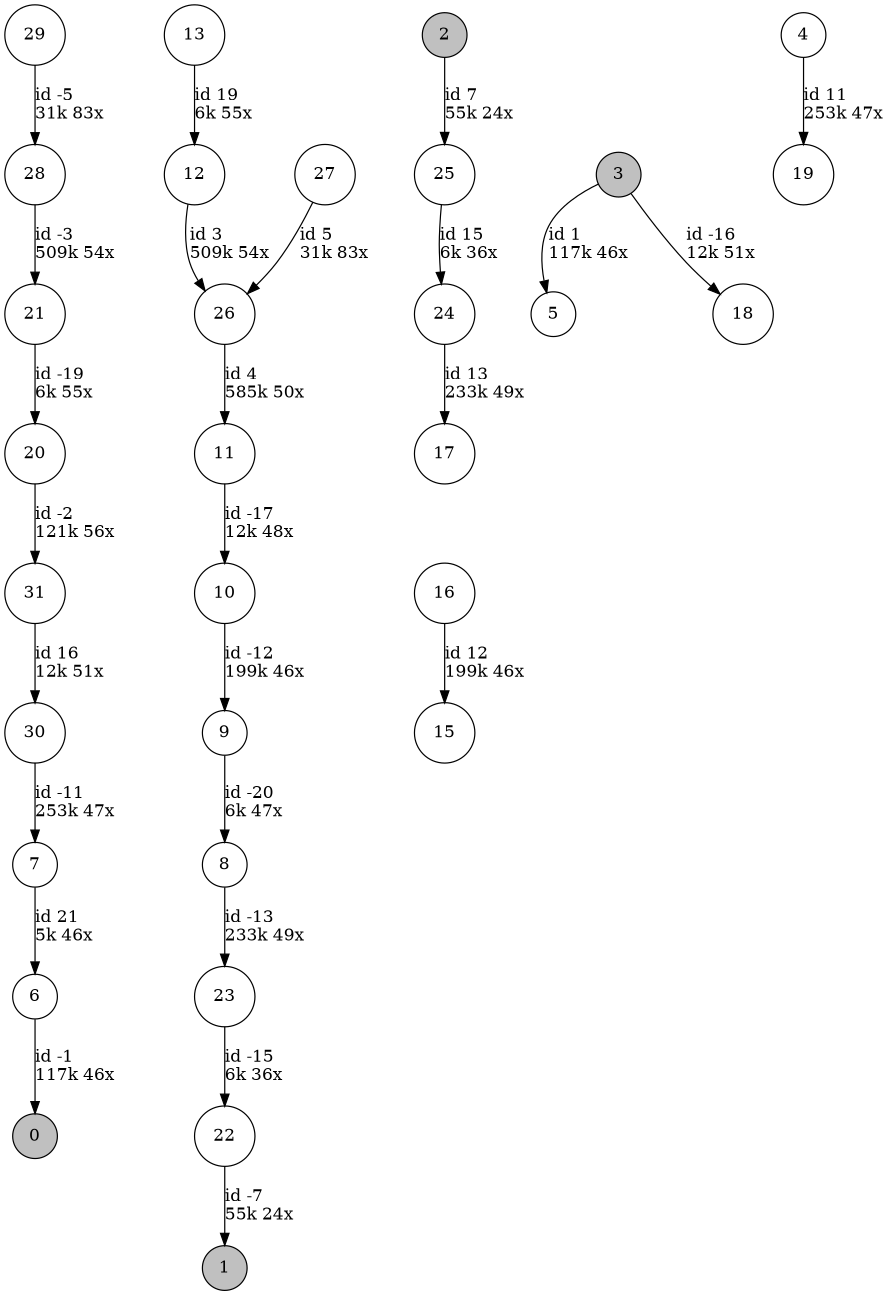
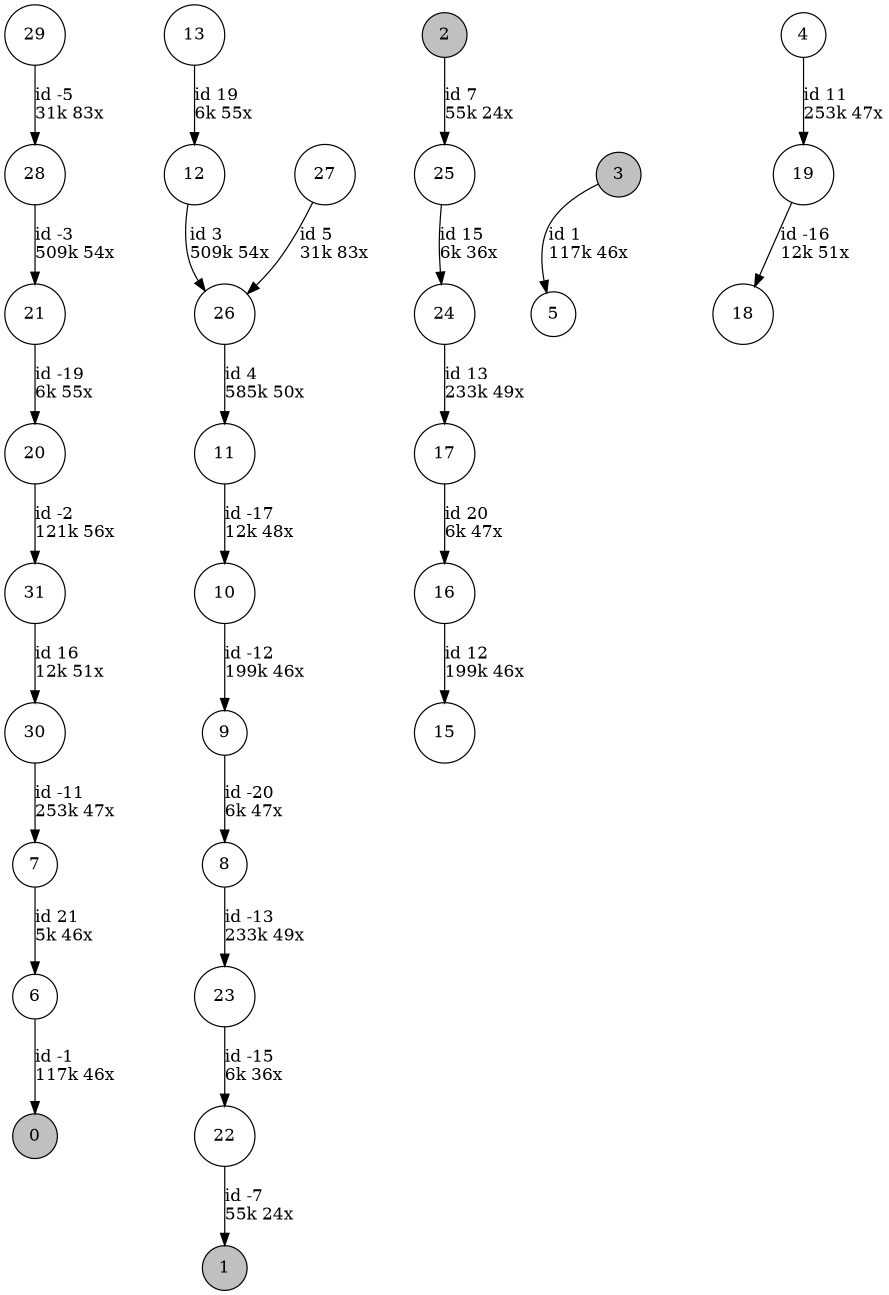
  digraph {
    nodesep=0.5
    node [shape=circle]
    edge [color=black]
    0 [fillcolor=grey height=0.3 style=filled]
    1 [fillcolor=grey height=0.3 style=filled]
    2 [fillcolor=grey height=0.3 style=filled]
    25 [height=0.3]
    24 [height=0.3]
    3 [fillcolor=grey height=0.3 style=filled]
    5 [height=0.3]
    4 [height=0.3]
    19 [height=0.3]
    18 [height=0.3]
    7 [height=0.3]
    6 [height=0.3]
    9 [height=0.3]
    8 [height=0.3]
    23 [height=0.3]
    22 [height=0.3]
    11 [height=0.3]
    10 [height=0.3]
    13 [height=0.3]
    12 [height=0.3]
    26 [height=0.3]
    27 [height=0.3]
    15 [height=0.3]
    29 [height=0.3]
    28 [height=0.3]
    17 [height=0.3]
    16 [height=0.3]
    21 [height=0.3]
    20 [height=0.3]
    31 [height=0.3]
    30 [height=0.3]
    2 -> 25 [label="id 7\l55k 24x"]
    25 -> 24 [label="id 15\l6k 36x"]
    24 -> 17 [label="id 13\l233k 49x"]
    3 -> 5 [label="id 1\l117k 46x"]
    4 -> 19 [label="id 11\l253k 47x"]
-   3 -> 18 [label="id -16\l12k 51x"]
+   19 -> 18 [label="id -16\l12k 51x"]
    7 -> 6 [label="id 21\l5k 46x"]
    6 -> 0 [label="id -1\l117k 46x"]
    9 -> 8 [label="id -20\l6k 47x"]
    8 -> 23 [label="id -13\l233k 49x"]
    23 -> 22 [label="id -15\l6k 36x"]
    22 -> 1 [label="id -7\l55k 24x"]
    11 -> 10 [label="id -17\l12k 48x"]
    10 -> 9 [label="id -12\l199k 46x"]
    13 -> 12 [label="id 19\l6k 55x"]
    12 -> 26 [label="id 3\l509k 54x"]
    26 -> 11 [label="id 4\l585k 50x"]
    27 -> 26 [label="id 5\l31k 83x"]
    29 -> 28 [label="id -5\l31k 83x"]
    28 -> 21 [label="id -3\l509k 54x"]
+   17 -> 16 [label="id 20\l6k 47x"]
    16 -> 15 [label="id 12\l199k 46x"]
    21 -> 20 [label="id -19\l6k 55x"]
    20 -> 31 [label="id -2\l121k 56x"]
    31 -> 30 [label="id 16\l12k 51x"]
    30 -> 7 [label="id -11\l253k 47x"]
  }
